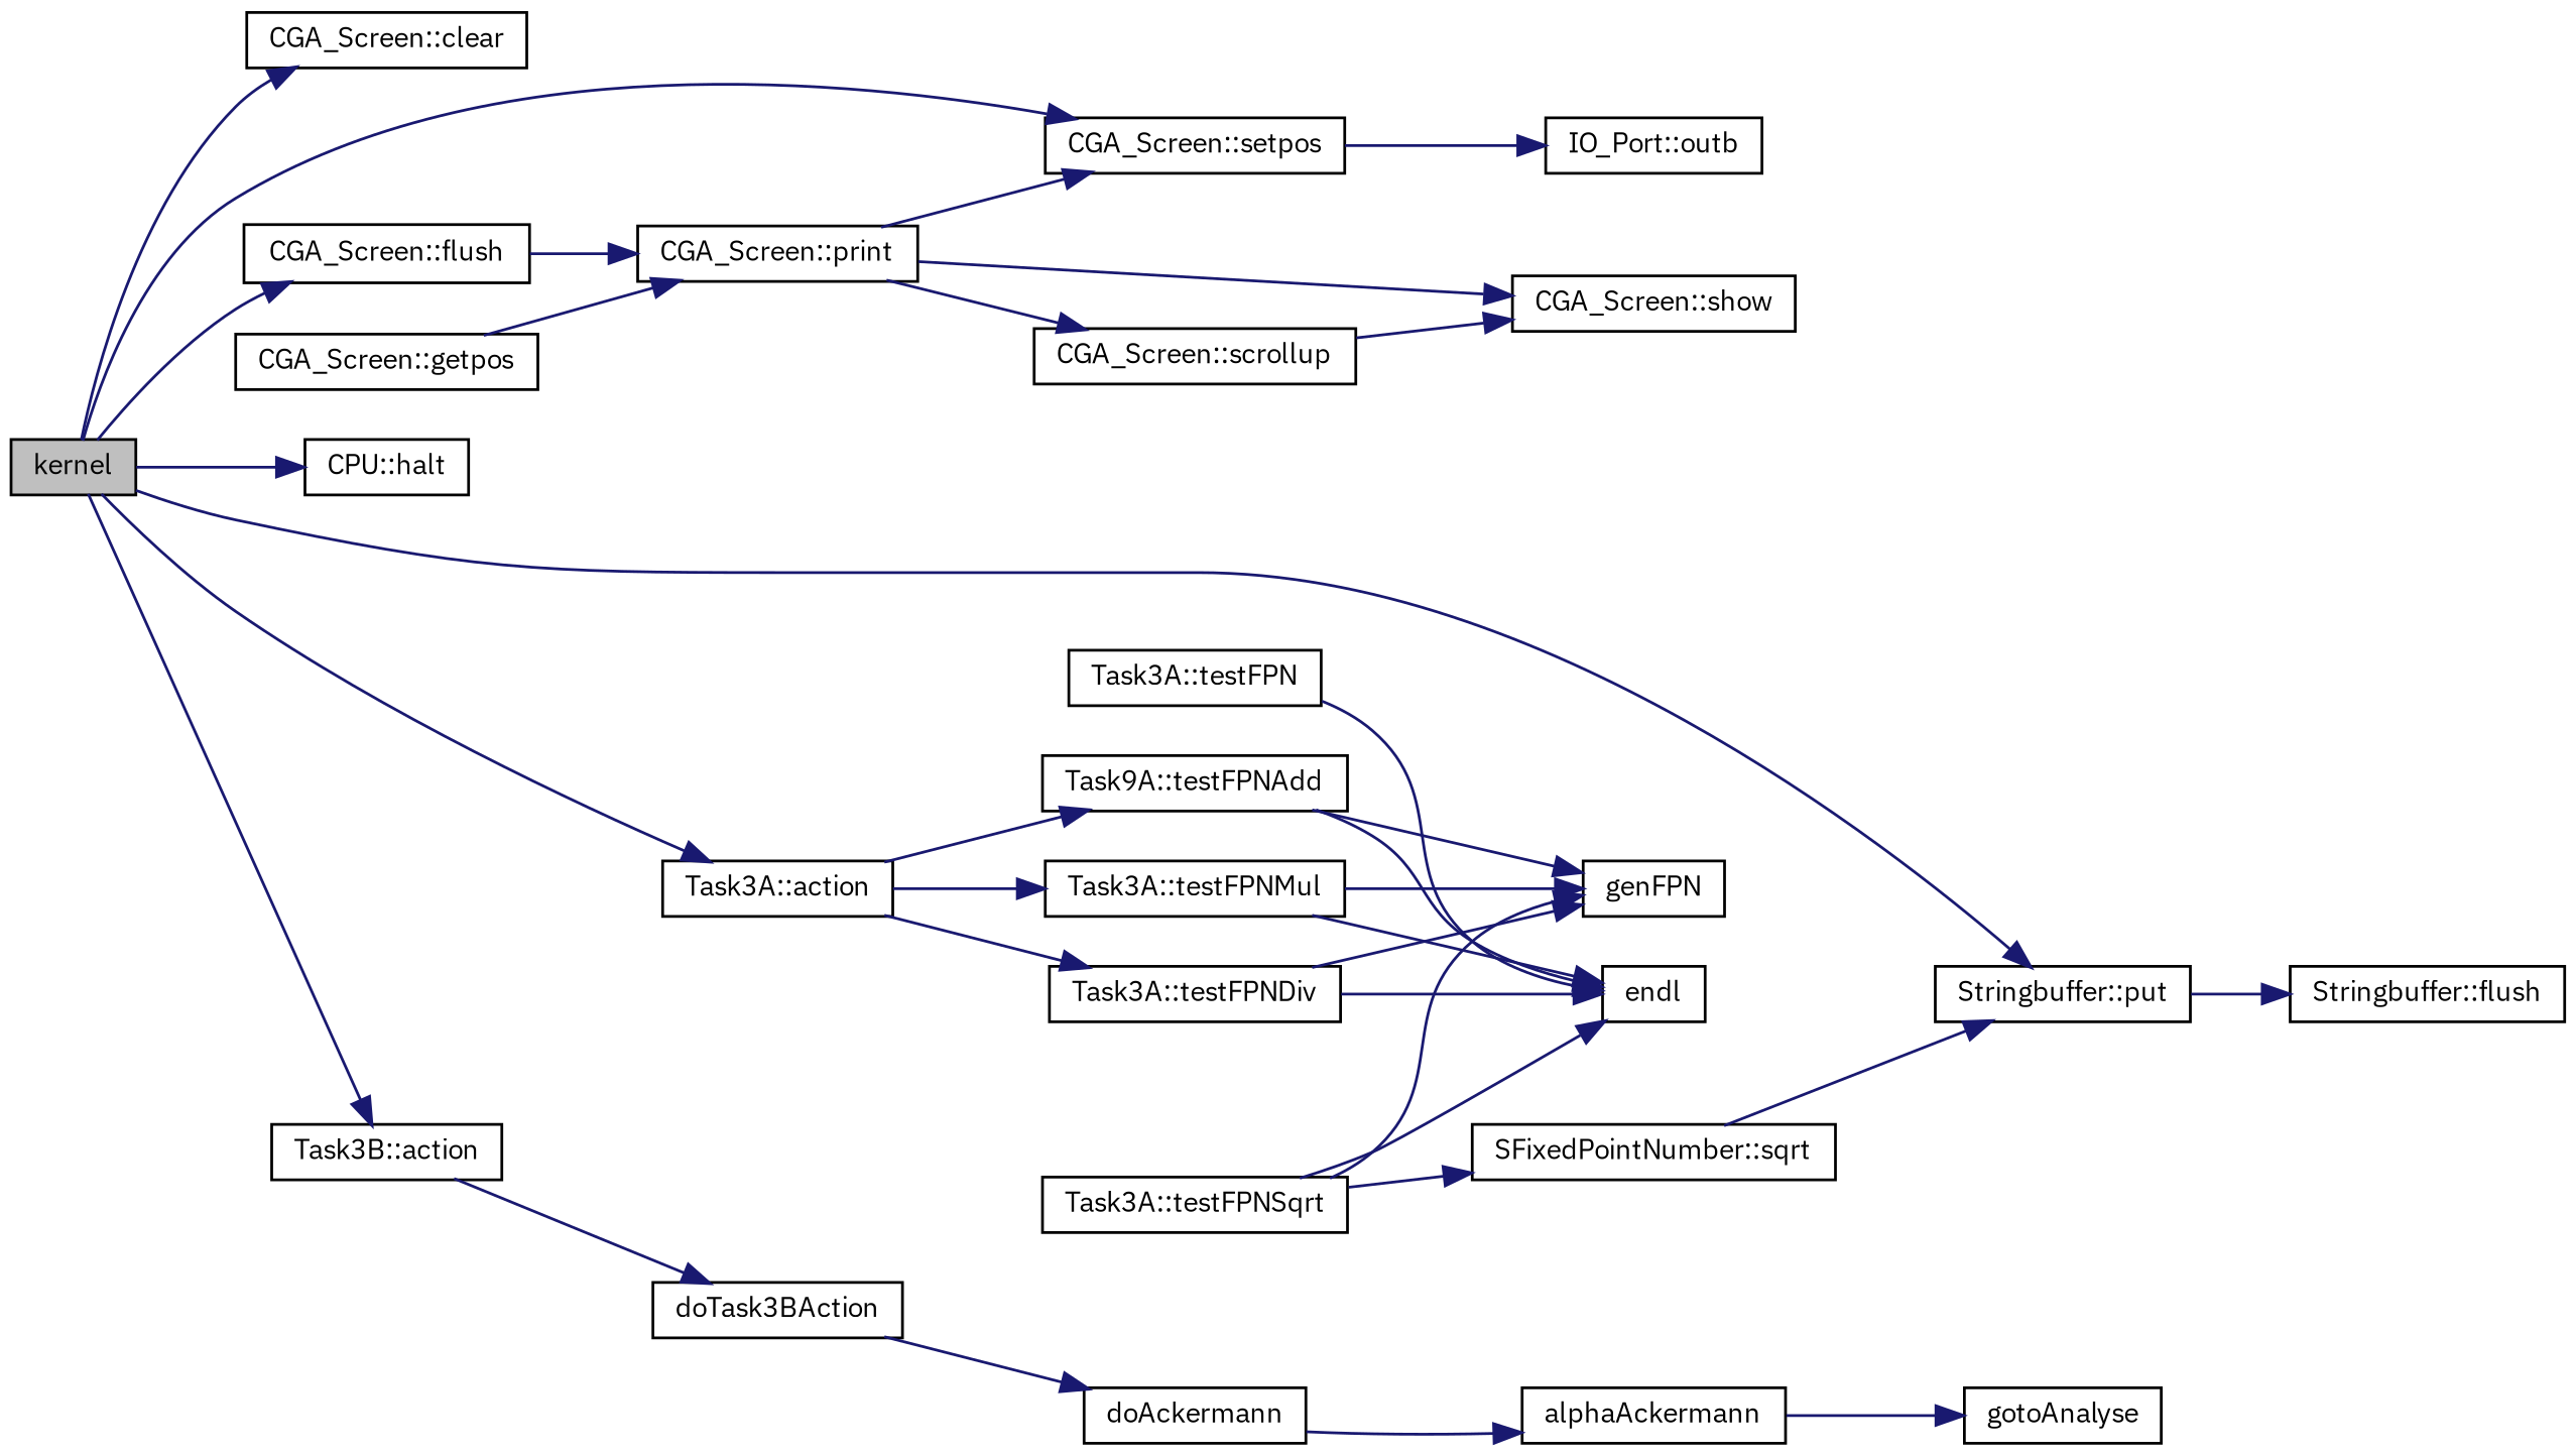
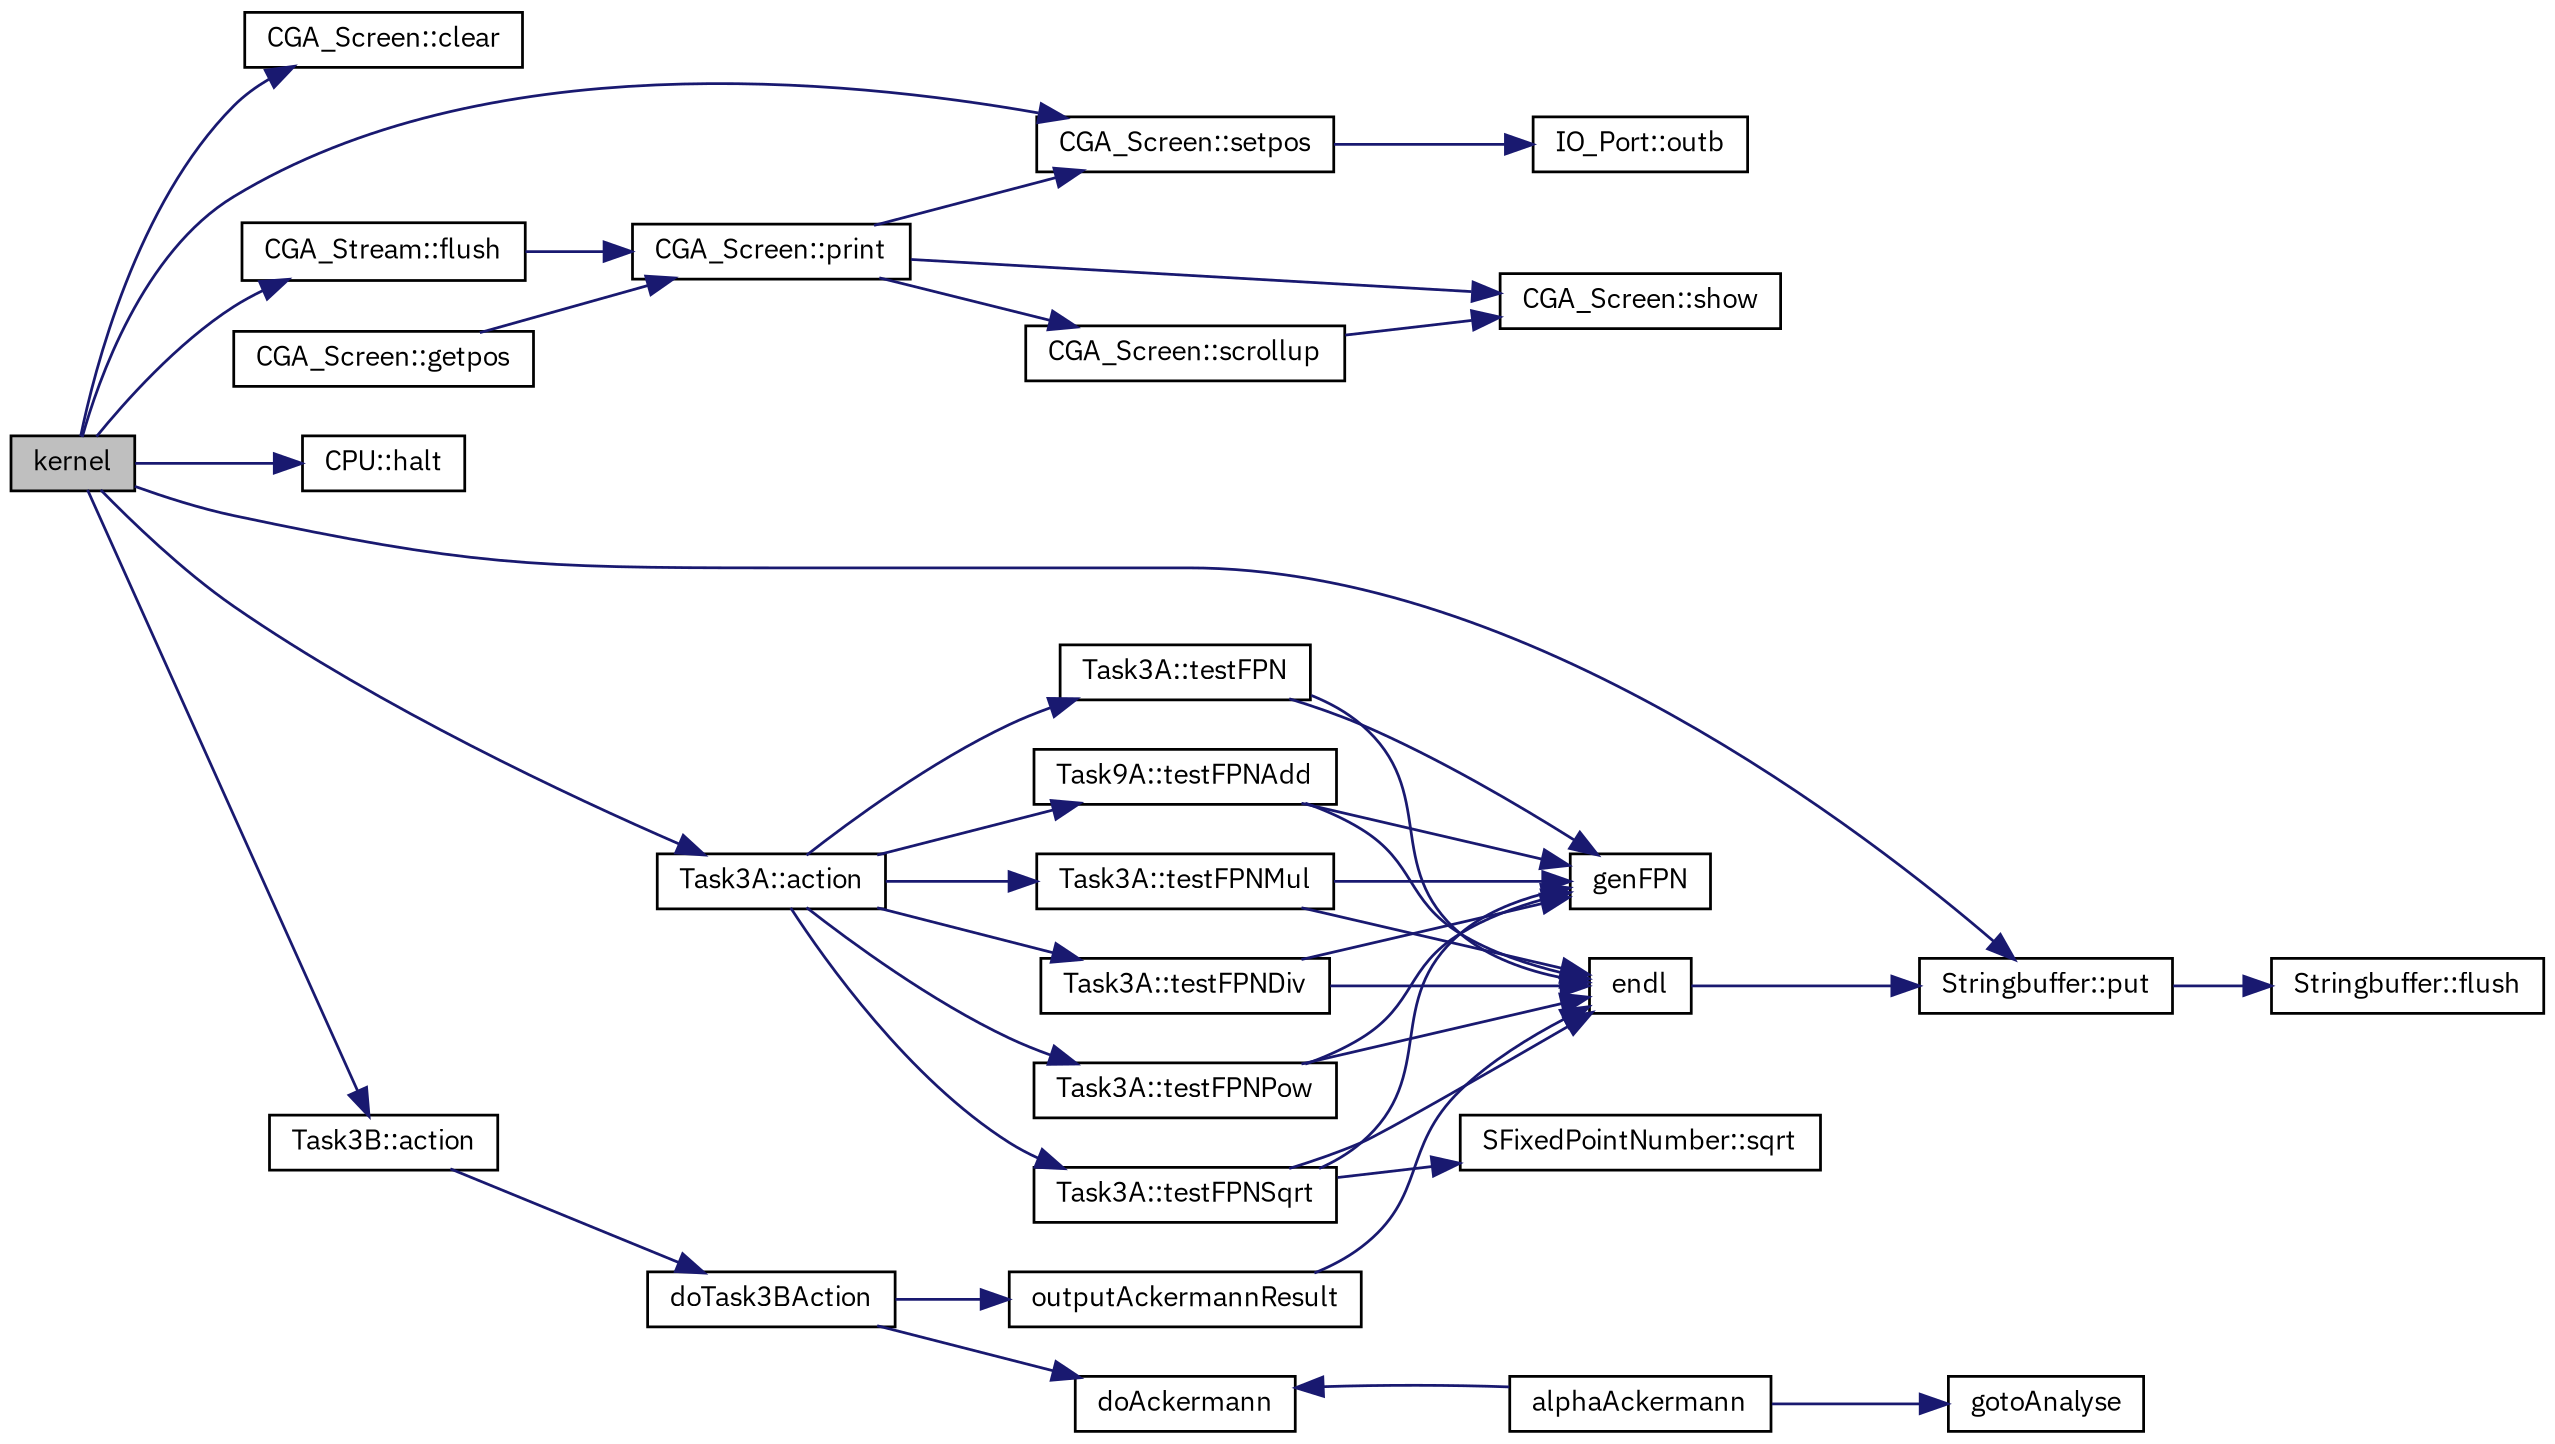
  digraph {
    fontname="IBM Plex Sans"
    rankdir=LR
    node [color=black fontname="IBM Plex Sans" fontsize=10 shape=record]
    edge [color=midnightblue fontname="IBM Plex Sans" fontsize=10 labelfontname=FreeSans labelfontsize=10 style=solid]
    n1 [fillcolor=grey75 fontcolor=black height=0.2 label=kernel style=filled width=0.4]
    n2 [height=0.2 label="CGA_Screen::clear" width=0.4]
    n3 [height=0.2 label="CGA_Screen::setpos" width=0.4]
-   n4 [height=0.2 label="CGA_Screen::flush" width=0.4]
+   n4 [height=0.2 label="CGA_Stream::flush" width=0.4]
    n5 [height=0.2 label="CPU::halt" width=0.4]
    n6 [height=0.2 label="Task3A::action" width=0.4]
    n7 [height=0.2 label="Task3B::action" width=0.4]
    n8 [height=0.2 label="Stringbuffer::put" width=0.4]
    n9 [height=0.2 label="IO_Port::outb" width=0.4]
    n10 [height=0.2 label=endl width=0.4]
    n11 [height=0.2 label="CGA_Screen::print" width=0.4]
    n12 [height=0.2 label="Task3A::testFPN" width=0.4]
    n13 [height=0.2 label="Task9A::testFPNAdd" width=0.4]
    n14 [height=0.2 label="Task3A::testFPNMul" width=0.4]
    n15 [height=0.2 label="Task3A::testFPNDiv" width=0.4]
+   n16 [height=0.2 label="Task3A::testFPNPow" width=0.4]
    n17 [height=0.2 label="Task3A::testFPNSqrt" width=0.4]
    n18 [height=0.2 label=doTask3BAction width=0.4]
    n19 [height=0.2 label="Stringbuffer::flush" width=0.4]
    n20 [height=0.2 label="CGA_Screen::scrollup" width=0.4]
    n21 [height=0.2 label="CGA_Screen::show" width=0.4]
    n22 [height=0.2 label="CGA_Screen::getpos" width=0.4]
    n23 [height=0.2 label=genFPN width=0.4]
    n24 [height=0.2 label="SFixedPointNumber::sqrt" width=0.4]
+   n25 [height=0.2 label=outputAckermannResult width=0.4]
    n26 [height=0.2 label=doAckermann width=0.4]
    n27 [height=0.2 label=alphaAckermann width=0.4]
    n28 [height=0.2 label=gotoAnalyse width=0.4]
    n1 -> n2
    n1 -> n3
    n1 -> n4
    n1 -> n5
    n1 -> n6
    n1 -> n7
    n1 -> n8
    n3 -> n9
    n4 -> n11
+   n6 -> n12
    n6 -> n13
    n6 -> n14
    n6 -> n15
+   n6 -> n16
+   n6 -> n17
    n7 -> n18
    n8 -> n19
-   n24 -> n8
+   n10 -> n8
    n11 -> n3
    n11 -> n20
    n11 -> n21
    n12 -> n10
+   n12 -> n23
    n13 -> n10
    n13 -> n23
    n14 -> n10
    n14 -> n23
    n15 -> n10
    n15 -> n23
+   n16 -> n10
+   n16 -> n23
    n17 -> n10
    n17 -> n23
    n17 -> n24
+   n18 -> n25
    n18 -> n26
    n20 -> n21
    n22 -> n11
-   n26 -> n27
+   n25 -> n10
+   n27 -> n26
    n27 -> n28
  }
